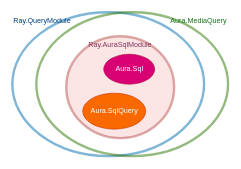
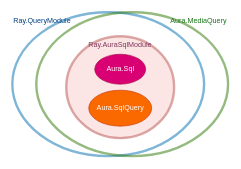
  <mxCell id="0" />
  <mxCell id="1" parent="0" />
  <mxCell id="2" value="Ray.QueryModule" style="ellipse;whiteSpace=wrap;html=1;fillColor=none;verticalAlign=top;align=left;strokeColor=#006EAF;opacity=50;fontColor=#004080;strokeWidth=4;" vertex="1" parent="1"><mxGeometry x="20" y="20" width="320" height="240" as="geometry" /></mxCell>
  <mxCell id="3" value="Aura.MediaQuery" style="ellipse;whiteSpace=wrap;html=1;fillColor=none;verticalAlign=top;align=right;strokeColor=#2D7600;opacity=50;fontColor=#177517;strokeWidth=4;" vertex="1" parent="1"><mxGeometry x="60" y="20" width="320" height="240" as="geometry" /></mxCell>
  <mxCell id="4" value="Ray.AuraSqlModule" style="ellipse;whiteSpace=wrap;html=1;fillColor=#f8cecc;verticalAlign=top;strokeColor=#b85450;opacity=50;fontColor=#82345B;strokeWidth=4;" vertex="1" parent="1"><mxGeometry x="110" y="60" width="180" height="170" as="geometry" /></mxCell>
- <mxCell id="5" value="Aura.Sql" style="ellipse;whiteSpace=wrap;html=1;fillColor=#d80073;fontColor=#ffffff;strokeColor=#A50040;" vertex="1" parent="1"><mxGeometry x="172.5" y="90" width="85" height="50" as="geometry" /></mxCell>
- <mxCell id="6" value="Aura.SqlQuery" style="ellipse;whiteSpace=wrap;html=1;fillColor=#fa6800;fontColor=#FFFFFF;strokeColor=#C73500;" vertex="1" parent="1"><mxGeometry x="137.5" y="155" width="105" height="60" as="geometry" /></mxCell>
+ <mxCell id="5" value="Aura.Sql" style="ellipse;whiteSpace=wrap;html=1;fillColor=#d80073;fontColor=#ffffff;strokeColor=#A50040;" vertex="1" parent="1"><mxGeometry x="157.5" y="90" width="85" height="50" as="geometry" /></mxCell>
+ <mxCell id="6" value="Aura.SqlQuery" style="ellipse;whiteSpace=wrap;html=1;fillColor=#fa6800;fontColor=#FFFFFF;strokeColor=#C73500;" vertex="1" parent="1"><mxGeometry x="147.5" y="150" width="105" height="60" as="geometry" /></mxCell>
